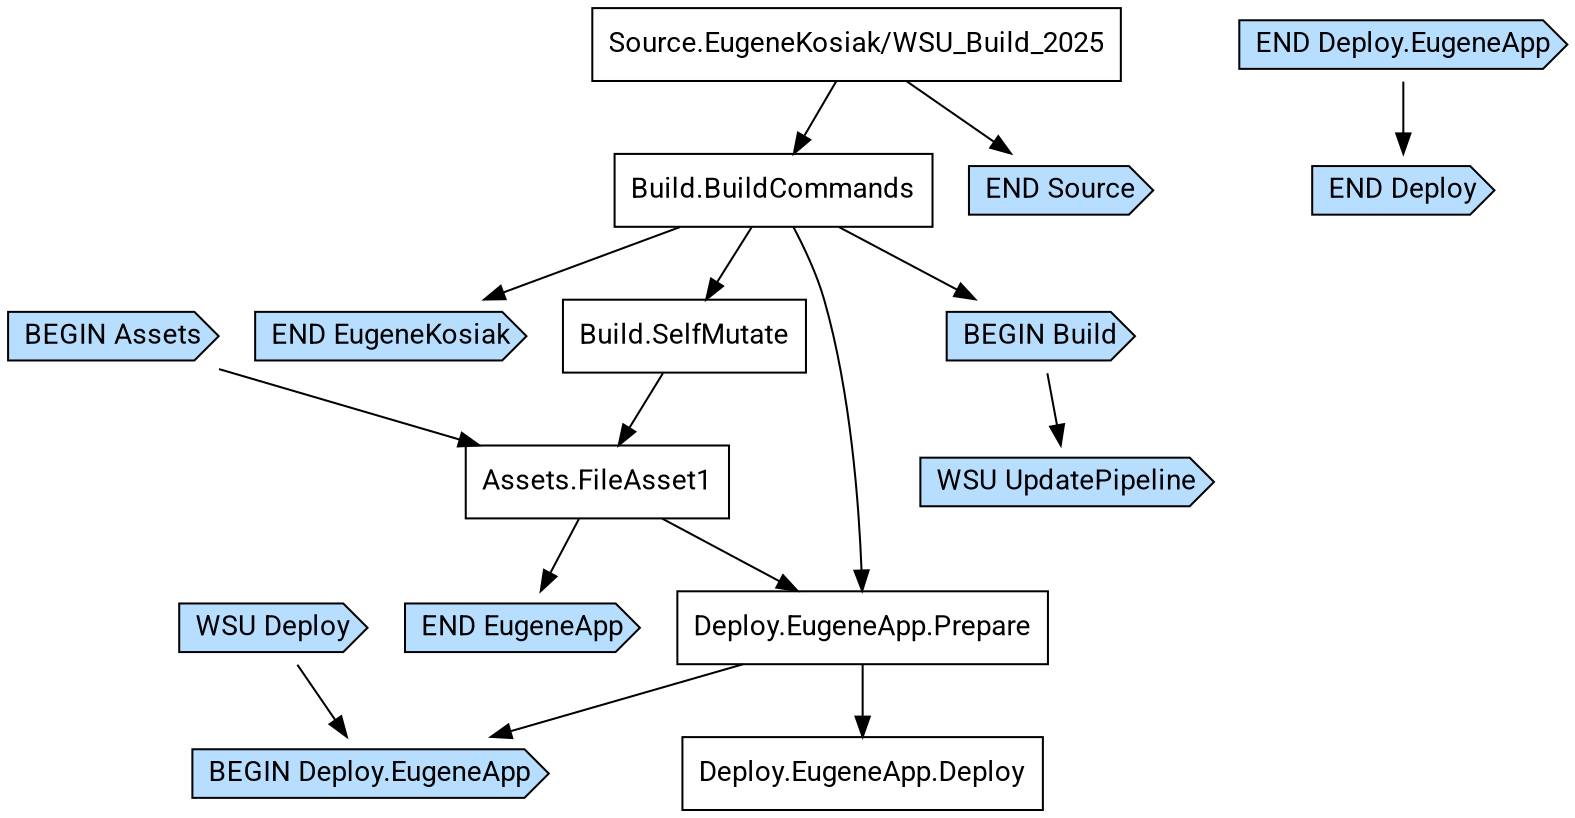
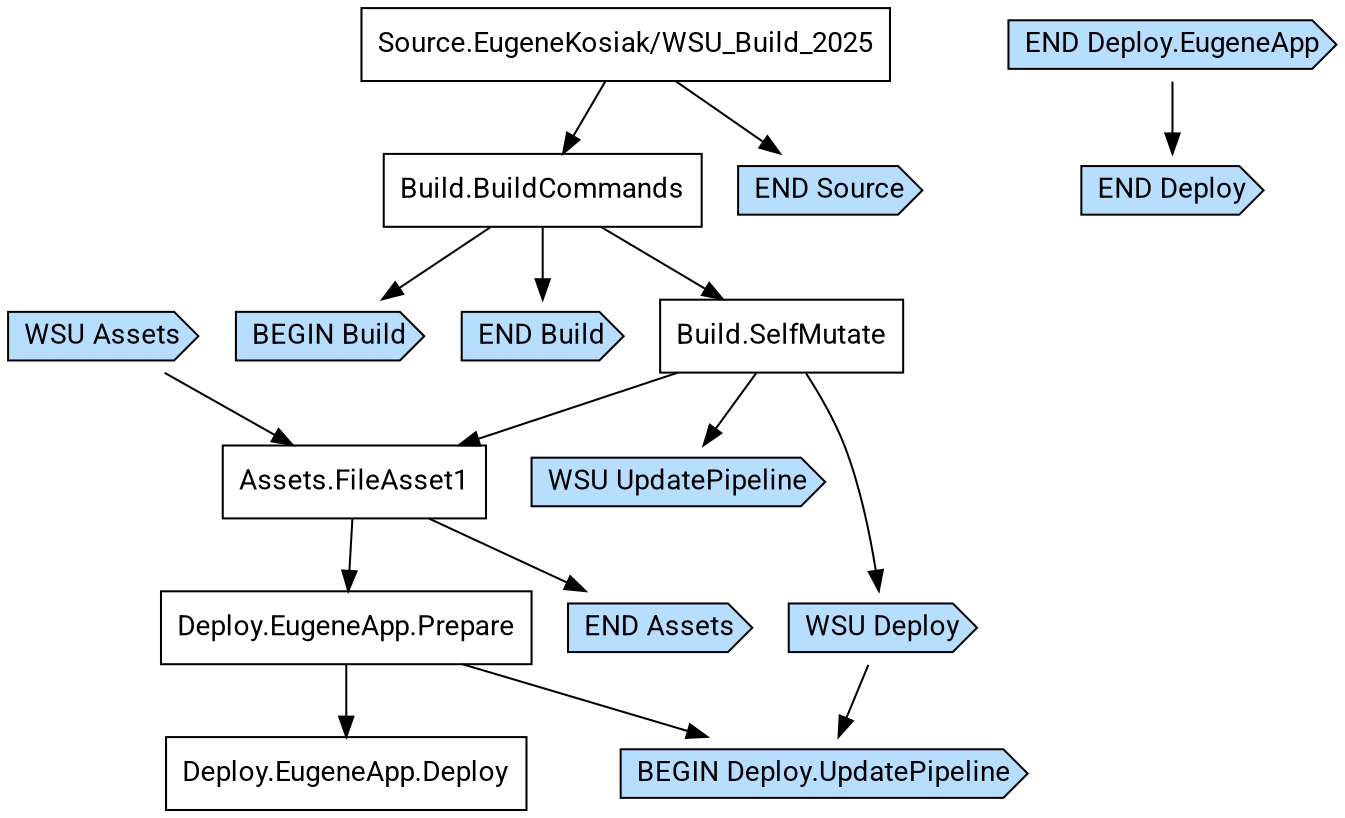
  digraph {
    fontname=Roboto
    node [fontname=Roboto shape=cds fillcolor="#b7deff" style=filled]
    edge [fontname=Roboto]
    "Build.BuildCommands" [shape=box fillcolor="" style=""]
    "BEGIN Build"
-   "END Build" [label="END EugeneKosiak"]
+   "END Build"
    n4 [label="Build.SelfMutate" shape=box fillcolor="" style=""]
    "Deploy.EugeneApp.Prepare" [shape=box fillcolor="" style=""]
    n6 [label="WSU UpdatePipeline"]
    "Assets.FileAsset1" [shape=box fillcolor="" style=""]
    n8 [label="WSU Deploy"]
-   "BEGIN Deploy.EugeneApp"
+   "BEGIN Deploy.EugeneApp" [label="BEGIN Deploy.UpdatePipeline"]
    "Deploy.EugeneApp.Deploy" [shape=box fillcolor="" style=""]
    n11 [label="Source.EugeneKosiak/WSU_Build_2025" shape=box fillcolor="" style=""]
    "END Source"
-   "END Assets" [label="END EugeneApp"]
-   "BEGIN Assets"
+   "END Assets"
+   "BEGIN Assets" [label="WSU Assets"]
    "END Deploy.EugeneApp"
    "END Deploy"
    "Build.BuildCommands" -> "BEGIN Build"
    "Build.BuildCommands" -> "END Build"
    "Build.BuildCommands" -> n4
-   "Build.BuildCommands" -> "Deploy.EugeneApp.Prepare"
-   "BEGIN Build" -> n6
+   n4 -> n6
    n4 -> "Assets.FileAsset1"
+   n4 -> n8
    "Deploy.EugeneApp.Prepare" -> "BEGIN Deploy.EugeneApp"
    "Deploy.EugeneApp.Prepare" -> "Deploy.EugeneApp.Deploy"
    "Assets.FileAsset1" -> "Deploy.EugeneApp.Prepare"
    "Assets.FileAsset1" -> "END Assets"
    n8 -> "BEGIN Deploy.EugeneApp"
    n11 -> "Build.BuildCommands"
    n11 -> "END Source"
    "BEGIN Assets" -> "Assets.FileAsset1"
    "END Deploy.EugeneApp" -> "END Deploy"
  }
